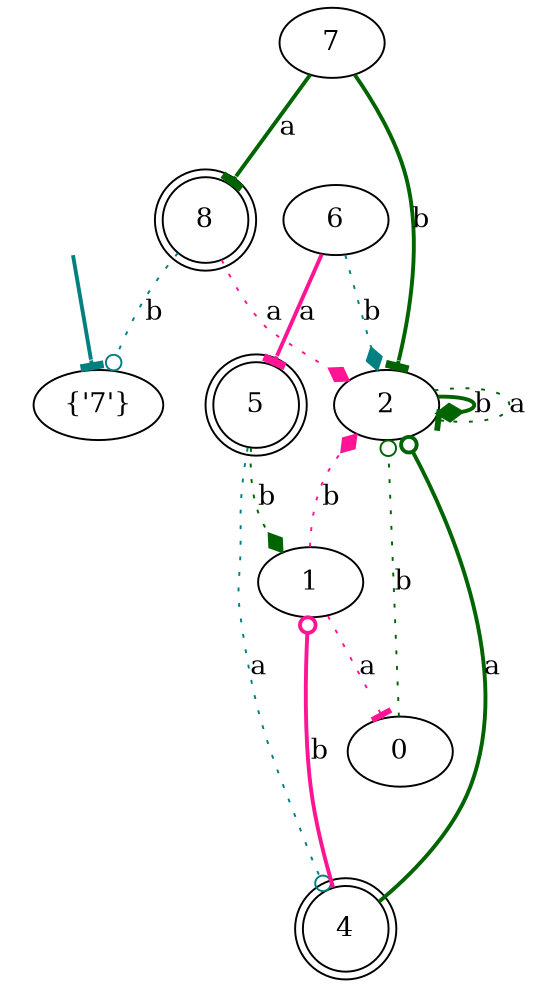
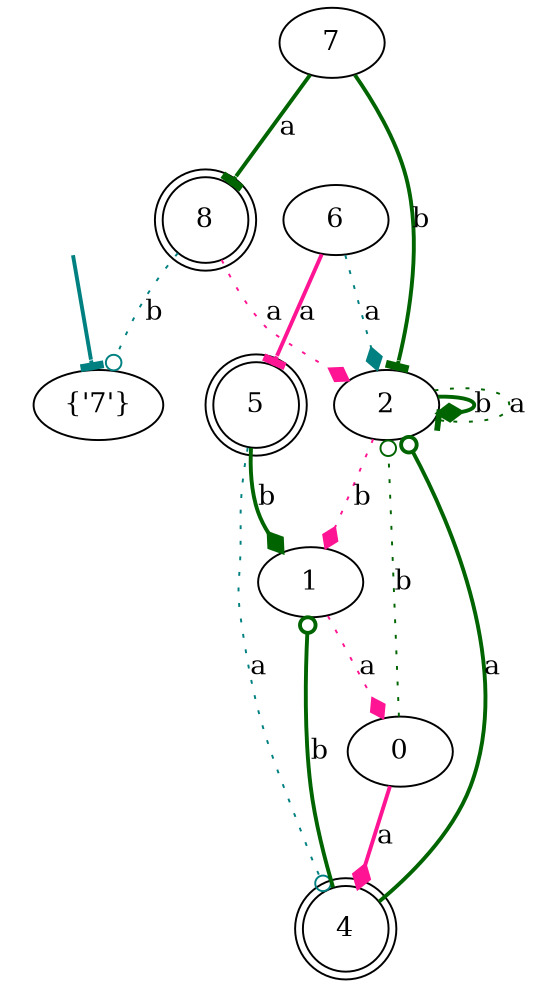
  digraph {
    edge [arrowhead=diamond color=darkgreen style=dotted]
    fake [style=invisible]
    "{'7'}"
    8 [shape=doublecircle]
    2
    6
    5 [shape=doublecircle]
    4 [shape=doublecircle]
    1
    n9 [label=0]
    7
    fake -> "{'7'}" [arrowhead=tee color=teal style=bold]
    8 -> "{'7'}" [arrowhead=odot color=teal label=b]
    8 -> 2 [color=deeppink label=a]
    2 -> 2 [label=b style=bold]
    2 -> 2 [arrowhead=tee label=a]
-   6 -> 2 [color=teal label=b]
+   6 -> 2 [color=teal label=a]
    6 -> 5 [arrowhead=tee color=deeppink label=a style=bold]
    5 -> 4 [arrowhead=odot color=teal label=a]
-   5 -> 1 [label=b]
+   5 -> 1 [label=b style=bold]
    4 -> 2 [arrowhead=odot label=a style=bold]
-   4 -> 1 [arrowhead=odot color=deeppink label=b style=bold]
-   1 -> 2 [color=deeppink label=b]
-   1 -> n9 [arrowhead=tee color=deeppink label=a]
+   4 -> 1 [arrowhead=odot label=b style=bold]
+   2 -> 1 [color=deeppink label=b]
+   1 -> n9 [color=deeppink label=a]
    n9 -> 2 [arrowhead=odot label=b]
+   n9 -> 4 [color=deeppink label=a style=bold]
    7 -> 8 [arrowhead=tee label=a style=bold]
    7 -> 2 [arrowhead=tee label=b style=bold]
  }
